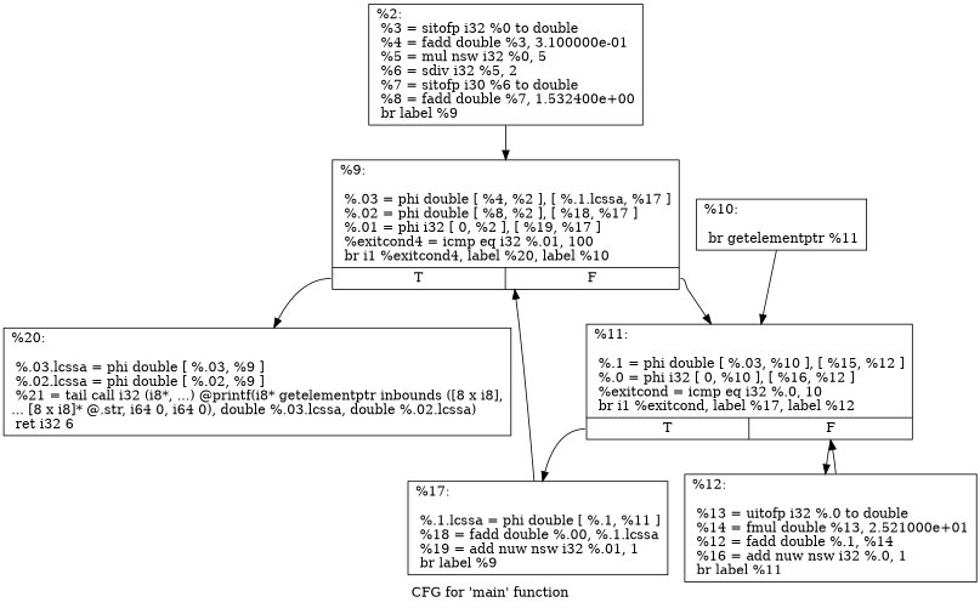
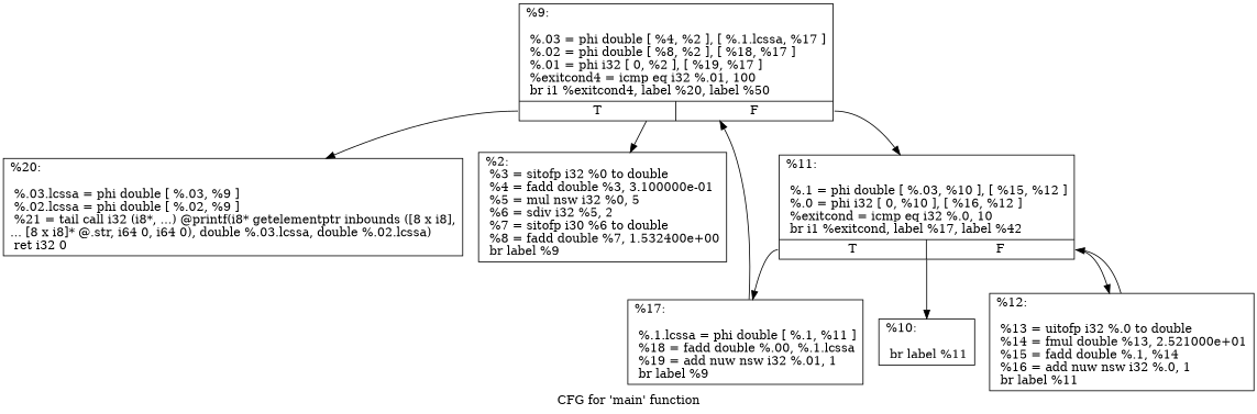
  digraph {
    label="CFG for 'main' function"
    node [shape=record]
    n1 [label="{%2:\l  %3 = sitofp i32 %0 to double\l  %4 = fadd double %3, 3.100000e-01\l  %5 = mul nsw i32 %0, 5\l  %6 = sdiv i32 %5, 2\l  %7 = sitofp i30 %6 to double\l  %8 = fadd double %7, 1.532400e+00\l  br label %9\l}"]
-   n2 [label="{%9:\l\l  %.03 = phi double [ %4, %2 ], [ %.1.lcssa, %17 ]\l  %.02 = phi double [ %8, %2 ], [ %18, %17 ]\l  %.01 = phi i32 [ 0, %2 ], [ %19, %17 ]\l  %exitcond4 = icmp eq i32 %.01, 100\l  br i1 %exitcond4, label %20, label %10\l|{<s0>T|<s1>F}}"]
-   n3 [label="{%20:\l\l  %.03.lcssa = phi double [ %.03, %9 ]\l  %.02.lcssa = phi double [ %.02, %9 ]\l  %21 = tail call i32 (i8*, ...) @printf(i8* getelementptr inbounds ([8 x i8],\l... [8 x i8]* @.str, i64 0, i64 0), double %.03.lcssa, double %.02.lcssa)\l  ret i32 6\l}"]
-   n4 [label="{%11:\l\l  %.1 = phi double [ %.03, %10 ], [ %15, %12 ]\l  %.0 = phi i32 [ 0, %10 ], [ %16, %12 ]\l  %exitcond = icmp eq i32 %.0, 10\l  br i1 %exitcond, label %17, label %12\l|{<s0>T|<s1>F}}"]
-   n5 [label="{%10:\l\l  br getelementptr %11\l}"]
+   n2 [label="{%9:\l\l  %.03 = phi double [ %4, %2 ], [ %.1.lcssa, %17 ]\l  %.02 = phi double [ %8, %2 ], [ %18, %17 ]\l  %.01 = phi i32 [ 0, %2 ], [ %19, %17 ]\l  %exitcond4 = icmp eq i32 %.01, 100\l  br i1 %exitcond4, label %20, label %50\l|{<s0>T|<s1>F}}"]
+   n3 [label="{%20:\l\l  %.03.lcssa = phi double [ %.03, %9 ]\l  %.02.lcssa = phi double [ %.02, %9 ]\l  %21 = tail call i32 (i8*, ...) @printf(i8* getelementptr inbounds ([8 x i8],\l... [8 x i8]* @.str, i64 0, i64 0), double %.03.lcssa, double %.02.lcssa)\l  ret i32 0\l}"]
+   n4 [label="{%11:\l\l  %.1 = phi double [ %.03, %10 ], [ %15, %12 ]\l  %.0 = phi i32 [ 0, %10 ], [ %16, %12 ]\l  %exitcond = icmp eq i32 %.0, 10\l  br i1 %exitcond, label %17, label %42\l|{<s0>T|<s1>F}}"]
+   n5 [label="{%10:\l\l  br label %11\l}"]
    n6 [label="{%17:\l\l  %.1.lcssa = phi double [ %.1, %11 ]\l  %18 = fadd double %.00, %.1.lcssa\l  %19 = add nuw nsw i32 %.01, 1\l  br label %9\l}"]
-   n7 [label="{%12:\l\l  %13 = uitofp i32 %.0 to double\l  %14 = fmul double %13, 2.521000e+01\l  %12 = fadd double %.1, %14\l  %16 = add nuw nsw i32 %.0, 1\l  br label %11\l}"]
-   n1 -> n2
+   n7 [label="{%12:\l\l  %13 = uitofp i32 %.0 to double\l  %14 = fmul double %13, 2.521000e+01\l  %15 = fadd double %.1, %14\l  %16 = add nuw nsw i32 %.0, 1\l  br label %11\l}"]
+   n2 -> n1
    n2 -> n3 [tailport=s0]
    n2 -> n4 [tailport=s1]
    n4 -> n6 [tailport=s0]
    n4 -> n7 [tailport=s1]
-   n5 -> n4
+   n4 -> n5
    n6 -> n2
    n7 -> n4
  }
